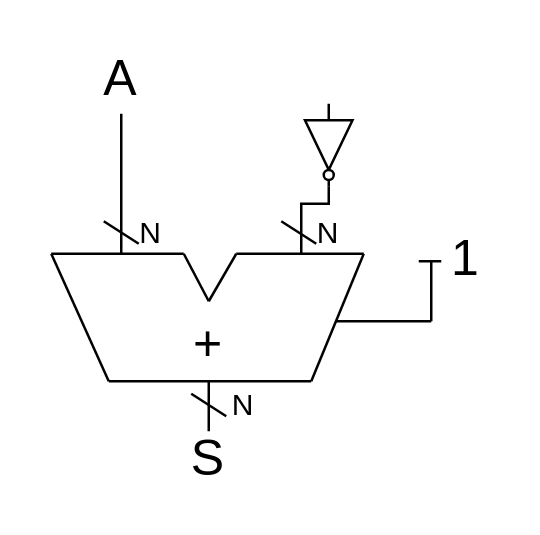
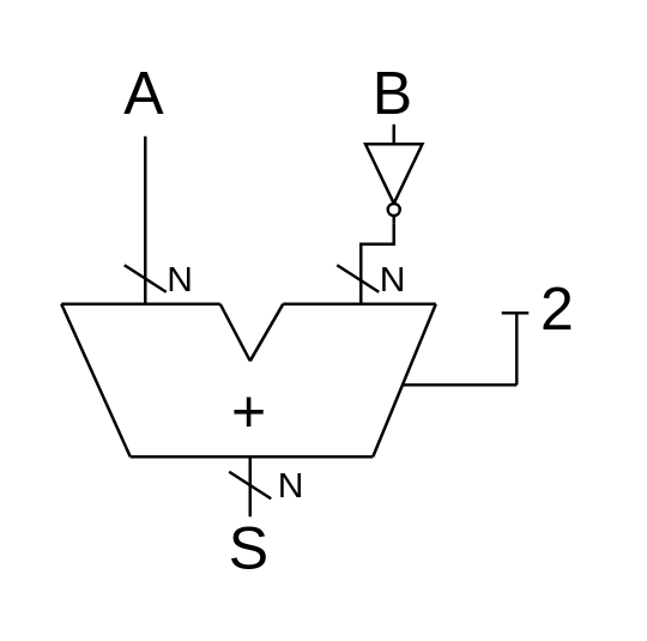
  <mxCell id="0" />
  <mxCell id="1" parent="0" />
  <mxCell id="2" value="" style="endArrow=none;html=1;" edge="1" parent="1"><mxGeometry width="50" height="50" relative="1" as="geometry"><mxPoint x="20" y="101" as="sourcePoint" /><mxPoint x="73" y="101" as="targetPoint" /></mxGeometry></mxCell>
  <mxCell id="3" value="" style="endArrow=none;html=1;" edge="1" parent="1"><mxGeometry width="50" height="50" relative="1" as="geometry"><mxPoint x="94" y="101" as="sourcePoint" /><mxPoint x="145" y="101" as="targetPoint" /></mxGeometry></mxCell>
  <mxCell id="4" value="" style="endArrow=none;html=1;" edge="1" parent="1"><mxGeometry width="50" height="50" relative="1" as="geometry"><mxPoint x="43" y="152" as="sourcePoint" /><mxPoint x="124" y="152" as="targetPoint" /></mxGeometry></mxCell>
  <mxCell id="5" value="" style="endArrow=none;html=1;" edge="1" parent="1"><mxGeometry width="50" height="50" relative="1" as="geometry"><mxPoint x="124" y="152" as="sourcePoint" /><mxPoint x="145" y="101" as="targetPoint" /></mxGeometry></mxCell>
  <mxCell id="6" value="" style="endArrow=none;html=1;" edge="1" parent="1"><mxGeometry width="50" height="50" relative="1" as="geometry"><mxPoint x="83" y="120" as="sourcePoint" /><mxPoint x="73" y="101" as="targetPoint" /></mxGeometry></mxCell>
  <mxCell id="7" value="" style="endArrow=none;html=1;" edge="1" parent="1"><mxGeometry width="50" height="50" relative="1" as="geometry"><mxPoint x="83" y="120" as="sourcePoint" /><mxPoint x="94" y="101" as="targetPoint" /></mxGeometry></mxCell>
  <mxCell id="8" value="" style="endArrow=none;html=1;" edge="1" parent="1"><mxGeometry width="50" height="50" relative="1" as="geometry"><mxPoint x="48" y="101" as="sourcePoint" /><mxPoint x="48" y="45" as="targetPoint" /></mxGeometry></mxCell>
  <mxCell id="9" value="" style="endArrow=none;html=1;entryX=1;entryY=0.5;entryDx=0;entryDy=0;edgeStyle=orthogonalEdgeStyle;rounded=0;" edge="1" parent="1" target="27"><mxGeometry width="50" height="50" relative="1" as="geometry"><mxPoint x="120" y="101" as="sourcePoint" /><mxPoint x="120" y="81" as="targetPoint" /><Array as="points"><mxPoint x="120" y="81" /><mxPoint x="131" y="81" /></Array></mxGeometry></mxCell>
  <mxCell id="10" value="" style="endArrow=none;html=1;" edge="1" parent="1"><mxGeometry width="50" height="50" relative="1" as="geometry"><mxPoint x="83" y="172" as="sourcePoint" /><mxPoint x="83" y="152" as="targetPoint" /></mxGeometry></mxCell>
  <mxCell id="11" value="&lt;font style=&quot;font-size: 20px&quot;&gt;+&lt;/font&gt;" style="text;html=1;strokeColor=none;fillColor=none;align=center;verticalAlign=middle;whiteSpace=wrap;rounded=0;" vertex="1" parent="1"><mxGeometry x="75" y="126" width="16" height="20" as="geometry" /></mxCell>
  <mxCell id="12" value="&lt;font style=&quot;font-size: 20px&quot;&gt;A&lt;/font&gt;" style="text;html=1;strokeColor=none;fillColor=none;align=center;verticalAlign=middle;whiteSpace=wrap;rounded=0;" vertex="1" parent="1"><mxGeometry x="40" y="20" width="16" height="20" as="geometry" /></mxCell>
+ <mxCell id="13" value="&lt;font style=&quot;font-size: 20px&quot;&gt;B&lt;/font&gt;" style="text;html=1;strokeColor=none;fillColor=none;align=center;verticalAlign=middle;whiteSpace=wrap;rounded=0;" vertex="1" parent="1"><mxGeometry x="123" y="20" width="16" height="20" as="geometry" /></mxCell>
  <mxCell id="14" value="&lt;font style=&quot;font-size: 20px&quot;&gt;S&lt;/font&gt;" style="text;html=1;strokeColor=none;fillColor=none;align=center;verticalAlign=middle;whiteSpace=wrap;rounded=0;" vertex="1" parent="1"><mxGeometry x="75" y="172" width="16" height="20" as="geometry" /></mxCell>
  <mxCell id="15" value="" style="endArrow=none;html=1;" edge="1" parent="1"><mxGeometry x="212" y="264" width="50" height="50" as="geometry"><mxPoint x="43" y="152" as="sourcePoint" /><mxPoint x="20" y="101" as="targetPoint" /></mxGeometry></mxCell>
  <mxCell id="16" value="" style="endArrow=none;html=1;" edge="1" parent="1"><mxGeometry width="50" height="50" relative="1" as="geometry"><mxPoint x="55" y="97" as="sourcePoint" /><mxPoint x="41" y="88" as="targetPoint" /></mxGeometry></mxCell>
  <mxCell id="17" value="" style="endArrow=none;html=1;" edge="1" parent="1"><mxGeometry width="50" height="50" relative="1" as="geometry"><mxPoint x="126" y="97" as="sourcePoint" /><mxPoint x="112" y="88" as="targetPoint" /></mxGeometry></mxCell>
  <mxCell id="18" value="" style="endArrow=none;html=1;" edge="1" parent="1"><mxGeometry width="50" height="50" relative="1" as="geometry"><mxPoint x="90" y="166" as="sourcePoint" /><mxPoint x="76" y="157" as="targetPoint" /></mxGeometry></mxCell>
  <mxCell id="19" value="" style="endArrow=none;html=1;" edge="1" parent="1"><mxGeometry width="50" height="50" relative="1" as="geometry"><mxPoint x="134" y="128" as="sourcePoint" /><mxPoint x="172" y="128" as="targetPoint" /></mxGeometry></mxCell>
- <mxCell id="20" value="&lt;font style=&quot;font-size: 20px&quot;&gt;1&lt;/font&gt;" style="text;html=1;strokeColor=none;fillColor=none;align=center;verticalAlign=middle;whiteSpace=wrap;rounded=0;" vertex="1" parent="1"><mxGeometry x="178" y="92" width="16" height="20" as="geometry" /></mxCell>
+ <mxCell id="20" value="&lt;font style=&quot;font-size: 20px&quot;&gt;2&lt;/font&gt;" style="text;html=1;strokeColor=none;fillColor=none;align=center;verticalAlign=middle;whiteSpace=wrap;rounded=0;" vertex="1" parent="1"><mxGeometry x="178" y="92" width="16" height="20" as="geometry" /></mxCell>
  <mxCell id="21" value="" style="endArrow=none;html=1;" edge="1" parent="1"><mxGeometry width="50" height="50" relative="1" as="geometry"><mxPoint x="172" y="128" as="sourcePoint" /><mxPoint x="172" y="104" as="targetPoint" /></mxGeometry></mxCell>
  <mxCell id="22" value="" style="endArrow=none;html=1;" edge="1" parent="1"><mxGeometry width="50" height="50" relative="1" as="geometry"><mxPoint x="167" y="104" as="sourcePoint" /><mxPoint x="176" y="104" as="targetPoint" /></mxGeometry></mxCell>
  <mxCell id="23" value="&lt;font style=&quot;font-size: 12px&quot;&gt;N&lt;/font&gt;" style="text;html=1;strokeColor=none;fillColor=none;align=center;verticalAlign=middle;whiteSpace=wrap;rounded=0;" vertex="1" parent="1"><mxGeometry x="52" y="83" width="16" height="20" as="geometry" /></mxCell>
  <mxCell id="24" value="&lt;font style=&quot;font-size: 12px&quot;&gt;N&lt;/font&gt;" style="text;html=1;strokeColor=none;fillColor=none;align=center;verticalAlign=middle;whiteSpace=wrap;rounded=0;" vertex="1" parent="1"><mxGeometry x="123" y="83" width="16" height="20" as="geometry" /></mxCell>
  <mxCell id="25" value="&lt;font style=&quot;font-size: 12px&quot;&gt;N&lt;/font&gt;" style="text;html=1;strokeColor=none;fillColor=none;align=center;verticalAlign=middle;whiteSpace=wrap;rounded=0;" vertex="1" parent="1"><mxGeometry x="89" y="152" width="16" height="20" as="geometry" /></mxCell>
  <mxCell id="26" value="" style="group;rotation=180;" vertex="1" connectable="0" parent="1"><mxGeometry x="114.5" y="48" width="33" height="19" as="geometry" /></mxCell>
  <mxCell id="27" value="" style="verticalLabelPosition=bottom;shadow=0;dashed=0;align=center;html=1;verticalAlign=top;shape=mxgraph.electrical.logic_gates.buffer2;rotation=90;" vertex="1" parent="26"><mxGeometry width="33" height="19" as="geometry" /></mxCell>
  <mxCell id="28" value="" style="verticalLabelPosition=bottom;shadow=0;dashed=0;align=center;html=1;verticalAlign=top;shape=mxgraph.electrical.logic_gates.inverting_contact;rotation=90;" vertex="1" parent="26"><mxGeometry x="14" y="19" width="5" height="5" as="geometry" /></mxCell>
